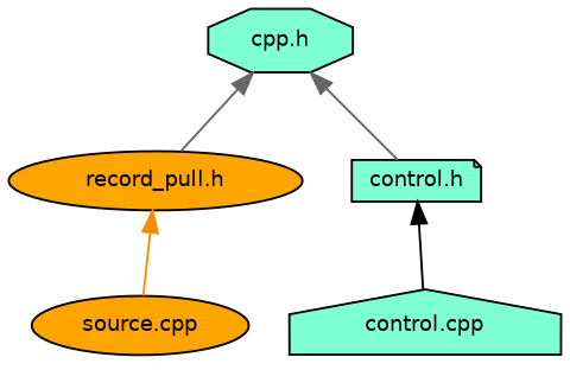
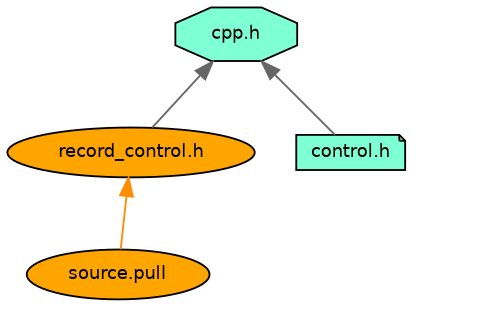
  digraph {
    node [color=black fillcolor=aquamarine fontname=Helvetica fontsize=10 shape=ellipse style=filled]
    edge [color=gray40 dir=back fontname=Helvetica fontsize=10 labelfontname=Helvetica labelfontsize=10 style=solid]
    n1 [fontcolor=black height=0.2 label="cpp.h" shape=octagon width=0.4]
-   n2 [fillcolor=orange height=0.2 label="record_pull.h" width=0.4]
+   n2 [fillcolor=orange height=0.2 label="record_control.h" width=0.4]
    n3 [height=0.2 label="control.h" shape=note width=0.4]
-   n4 [fillcolor=orange height=0.2 label="source.cpp" width=0.4]
-   n5 [height=0.2 label="control.cpp" shape=house width=0.4]
+   n4 [fillcolor=orange height=0.2 label="source.pull" width=0.4]
    n1 -> n2
    n1 -> n3
    n2 -> n4 [color=darkorange]
-   n3 -> n5 [color=black]
  }
